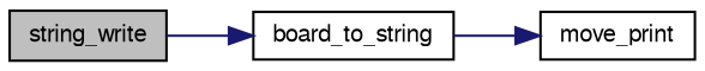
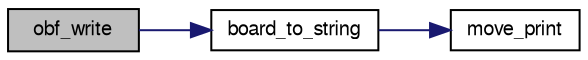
  digraph {
    rankdir=LR
    node [color=black fontname=FreeSans fontsize=10 shape=record]
    edge [color=midnightblue fontname=FreeSans fontsize=10 labelfontname=FreeSans labelfontsize=10 style=solid]
-   n1 [fillcolor=grey75 fontcolor=black height=0.2 label=string_write style=filled width=0.4]
+   n1 [fillcolor=grey75 fontcolor=black height=0.2 label=obf_write style=filled width=0.4]
    n2 [height=0.2 label=board_to_string width=0.4]
    n3 [height=0.2 label=move_print width=0.4]
    n1 -> n2
    n2 -> n3
  }
